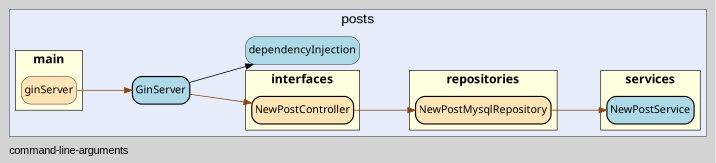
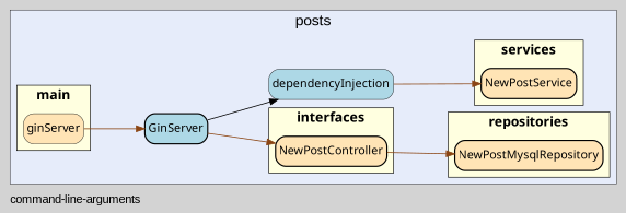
  digraph {
    bgcolor=lightgray
    fontname=Arial
    fontsize=14
    label="command-line-arguments"
    labeljust=l
    nodesep=0.35
    penwidth=0.5
    rankdir=LR
    style=solid
    node [fillcolor=moccasin fontname=Verdana margin="0.05,0.0" penwidth=1.5 shape=box style="filled,rounded"]
    edge [color=saddlebrown minlen=2]
    n1 [label=ginServer penwidth=0.5]
    n2 [label=NewPostController]
    n3 [label=NewPostMysqlRepository]
-   n4 [fillcolor=lightblue label=NewPostService]
+   n4 [label=NewPostService]
    n5 [fillcolor=lightblue label=dependencyInjection penwidth=0.5]
    n6 [fillcolor=lightblue label=GinServer]
    subgraph cluster_1 {
      bgcolor="#e6ecfa"
      fontsize=18
      label=posts
      labeljust=c
      labelloc=t
      n5
      n6
      subgraph cluster_2 {
        bgcolor="#e6ecfa"
        fillcolor=lightyellow
        fontname="Tahoma bold"
        fontsize=16
        label=main
        labeljust=c
        labelloc=t
        penwidth=0.8
        rank=sink
        style=filled
        n1
      }
      subgraph cluster_3 {
        bgcolor="#e6ecfa"
        fillcolor=lightyellow
        fontname="Tahoma bold"
        fontsize=16
        label=interfaces
        labeljust=c
        labelloc=t
        penwidth=0.8
        rank=sink
        style=filled
        n2
      }
      subgraph cluster_4 {
        bgcolor="#e6ecfa"
        fillcolor=lightyellow
        fontname="Tahoma bold"
        fontsize=16
        label=repositories
        labeljust=c
        labelloc=t
        penwidth=0.8
        rank=sink
        style=filled
        n3
      }
      subgraph cluster_5 {
        bgcolor="#e6ecfa"
        fillcolor=lightyellow
        fontname="Tahoma bold"
        fontsize=16
        label=services
        labeljust=c
        labelloc=t
        penwidth=0.8
        rank=sink
        style=filled
        n4
      }
    }
    n1 -> n6
    n2 -> n3
-   n3 -> n4
+   n5 -> n4
    n6 -> n2
    n6 -> n5 [color=""]
  }
